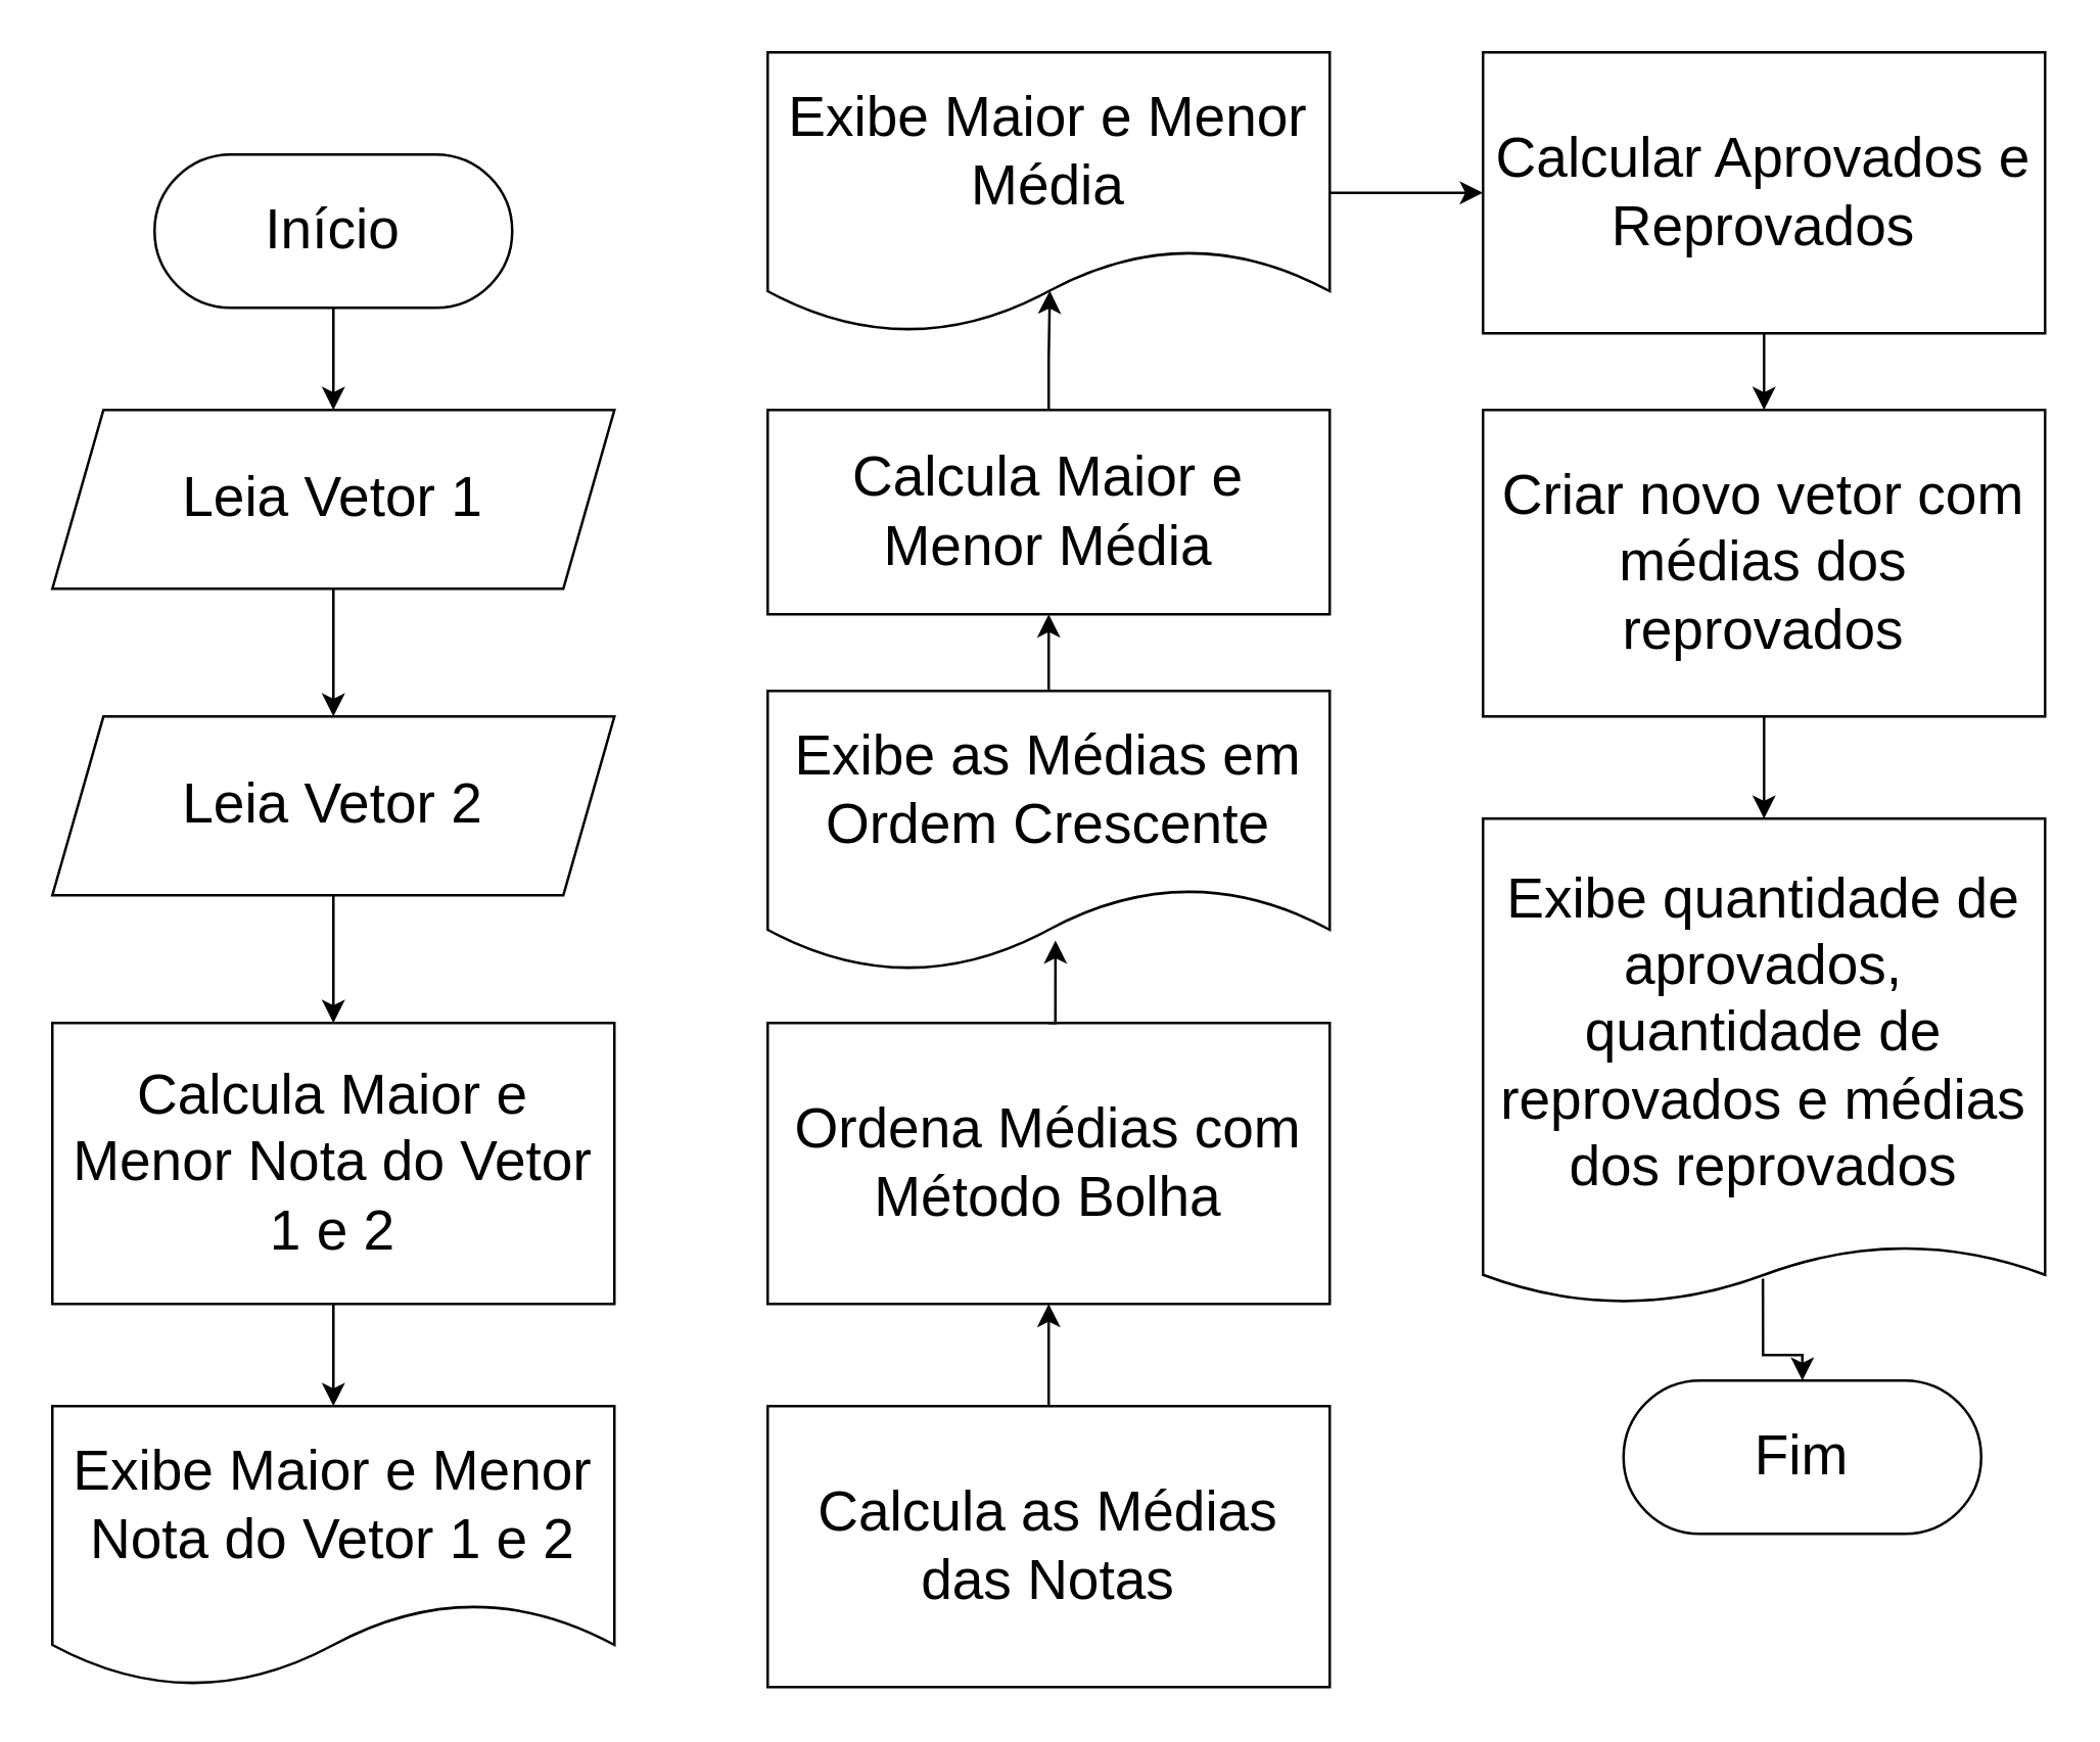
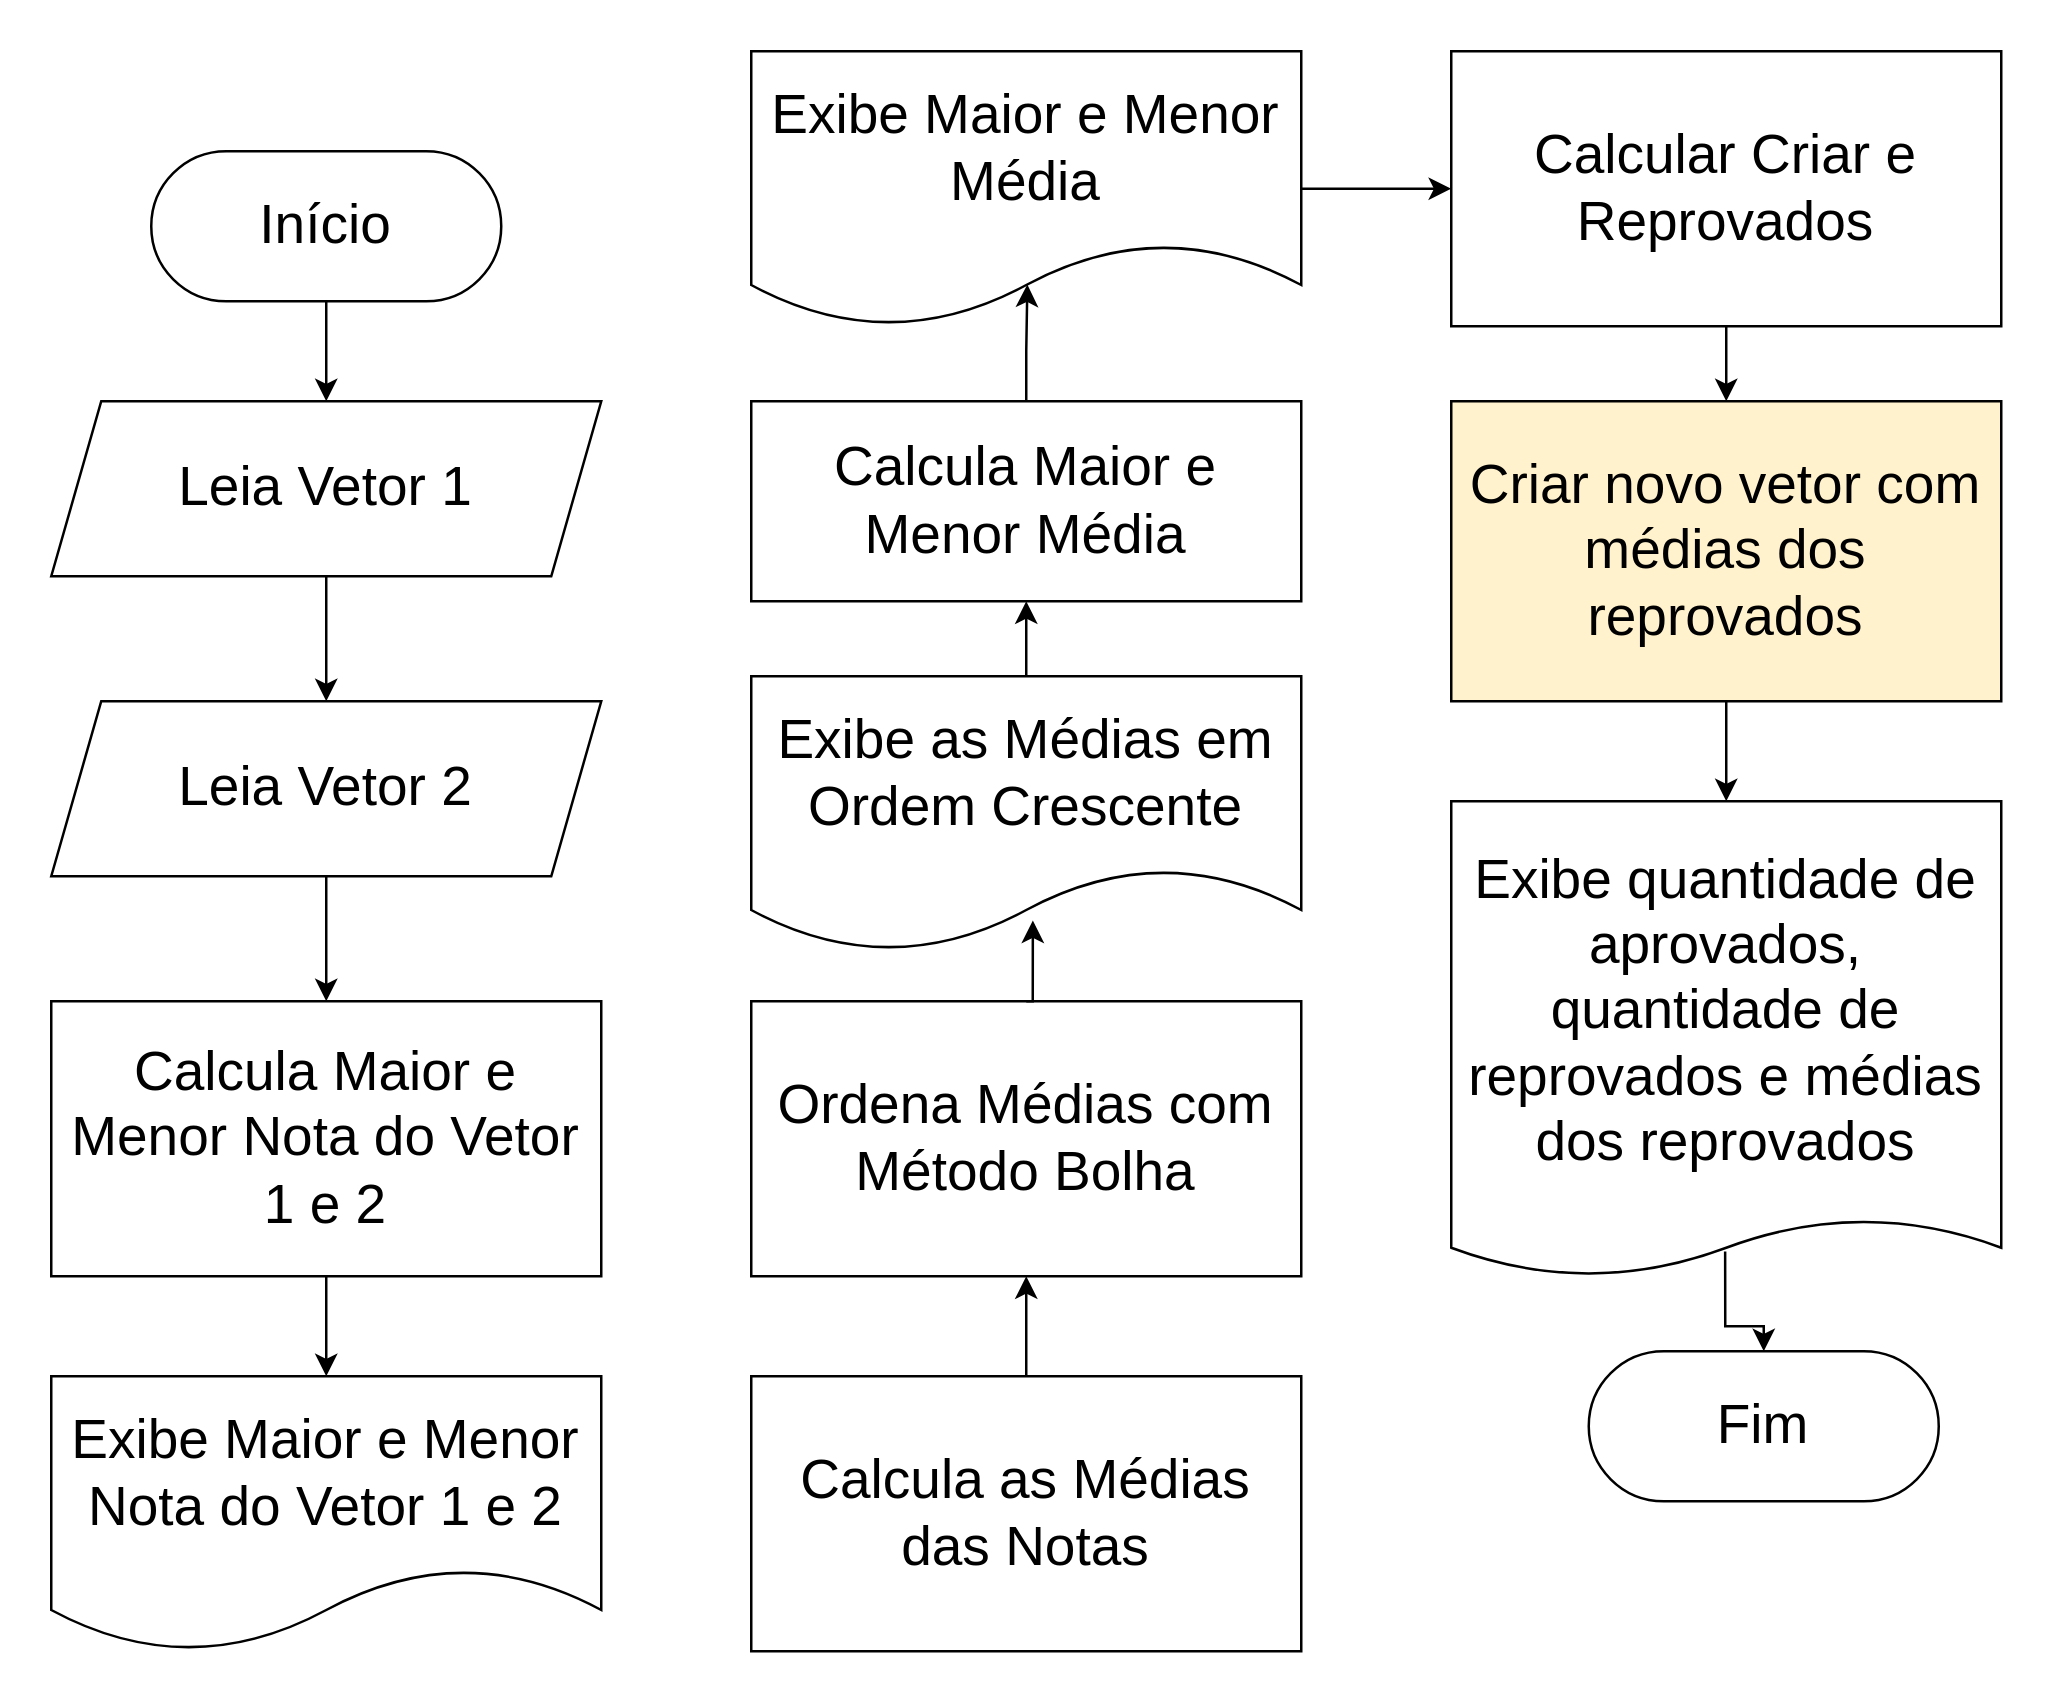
  <mxCell id="0" />
  <mxCell id="1" parent="0" />
  <mxCell id="2" style="edgeStyle=orthogonalEdgeStyle;rounded=0;orthogonalLoop=1;jettySize=auto;html=1;exitX=0.5;exitY=1;exitDx=0;exitDy=0;entryX=0.5;entryY=0;entryDx=0;entryDy=0;" parent="1" source="3" target="5" edge="1"><mxGeometry relative="1" as="geometry" /></mxCell>
  <mxCell id="3" value="&lt;font&gt;Início&lt;/font&gt;" style="rounded=1;whiteSpace=wrap;html=1;arcSize=50;fontSize=22;" parent="1" vertex="1"><mxGeometry x="60" y="60" width="140" height="60" as="geometry" /></mxCell>
  <mxCell id="4" style="edgeStyle=orthogonalEdgeStyle;rounded=0;orthogonalLoop=1;jettySize=auto;html=1;exitX=0.5;exitY=1;exitDx=0;exitDy=0;entryX=0.5;entryY=0;entryDx=0;entryDy=0;" parent="1" source="5" target="7" edge="1"><mxGeometry relative="1" as="geometry" /></mxCell>
  <mxCell id="5" value="&lt;font&gt;Leia Vetor 1&lt;/font&gt;" style="shape=parallelogram;perimeter=parallelogramPerimeter;whiteSpace=wrap;html=1;fixedSize=1;fontSize=22;" parent="1" vertex="1"><mxGeometry x="20" y="160" width="220" height="70" as="geometry" /></mxCell>
  <mxCell id="6" style="edgeStyle=orthogonalEdgeStyle;rounded=0;orthogonalLoop=1;jettySize=auto;html=1;exitX=0.5;exitY=1;exitDx=0;exitDy=0;entryX=0.5;entryY=0;entryDx=0;entryDy=0;" parent="1" source="7" target="9" edge="1"><mxGeometry relative="1" as="geometry" /></mxCell>
  <mxCell id="7" value="&lt;font&gt;Leia Vetor 2&lt;/font&gt;" style="shape=parallelogram;perimeter=parallelogramPerimeter;whiteSpace=wrap;html=1;fixedSize=1;fontSize=22;" parent="1" vertex="1"><mxGeometry x="20" y="280" width="220" height="70" as="geometry" /></mxCell>
  <mxCell id="8" style="edgeStyle=orthogonalEdgeStyle;rounded=0;orthogonalLoop=1;jettySize=auto;html=1;exitX=0.5;exitY=1;exitDx=0;exitDy=0;entryX=0.5;entryY=0;entryDx=0;entryDy=0;" parent="1" source="9" target="10" edge="1"><mxGeometry relative="1" as="geometry" /></mxCell>
  <mxCell id="9" value="Calcula Maior e Menor Nota do Vetor 1 e 2" style="rounded=0;whiteSpace=wrap;html=1;fontSize=22;" parent="1" vertex="1"><mxGeometry x="20" y="400" width="220" height="110" as="geometry" /></mxCell>
  <mxCell id="10" value="Exibe Maior e Menor Nota do Vetor 1 e 2" style="shape=document;whiteSpace=wrap;html=1;boundedLbl=1;fontSize=22;" parent="1" vertex="1"><mxGeometry x="20" y="550" width="220" height="110" as="geometry" /></mxCell>
  <mxCell id="11" style="edgeStyle=orthogonalEdgeStyle;rounded=0;orthogonalLoop=1;jettySize=auto;html=1;exitX=0.5;exitY=0;exitDx=0;exitDy=0;entryX=0.5;entryY=1;entryDx=0;entryDy=0;" parent="1" source="12" target="13" edge="1"><mxGeometry relative="1" as="geometry" /></mxCell>
  <mxCell id="12" value="Calcula as Médias das Notas" style="rounded=0;whiteSpace=wrap;html=1;fontSize=22;" parent="1" vertex="1"><mxGeometry x="300" y="550" width="220" height="110" as="geometry" /></mxCell>
  <mxCell id="13" value="Ordena Médias com Método Bolha" style="rounded=0;whiteSpace=wrap;html=1;fontSize=22;" parent="1" vertex="1"><mxGeometry x="300" y="400" width="220" height="110" as="geometry" /></mxCell>
  <mxCell id="14" style="edgeStyle=orthogonalEdgeStyle;rounded=0;orthogonalLoop=1;jettySize=auto;html=1;exitX=0.5;exitY=0;exitDx=0;exitDy=0;entryX=0.5;entryY=1;entryDx=0;entryDy=0;" parent="1" source="15" target="17" edge="1"><mxGeometry relative="1" as="geometry" /></mxCell>
  <mxCell id="15" value="Exibe as Médias em Ordem Crescente" style="shape=document;whiteSpace=wrap;html=1;boundedLbl=1;fontSize=22;" parent="1" vertex="1"><mxGeometry x="300" y="270" width="220" height="110" as="geometry" /></mxCell>
  <mxCell id="16" style="edgeStyle=orthogonalEdgeStyle;rounded=0;orthogonalLoop=1;jettySize=auto;html=1;exitX=0.5;exitY=0;exitDx=0;exitDy=0;entryX=0.512;entryY=0.888;entryDx=0;entryDy=0;entryPerimeter=0;" parent="1" source="13" target="15" edge="1"><mxGeometry relative="1" as="geometry" /></mxCell>
  <mxCell id="17" value="Calcula Maior e Menor Média" style="rounded=0;whiteSpace=wrap;html=1;fontSize=22;" parent="1" vertex="1"><mxGeometry x="300" y="160" width="220" height="80" as="geometry" /></mxCell>
  <mxCell id="18" style="edgeStyle=orthogonalEdgeStyle;rounded=0;orthogonalLoop=1;jettySize=auto;html=1;exitX=1;exitY=0.5;exitDx=0;exitDy=0;entryX=0;entryY=0.5;entryDx=0;entryDy=0;" parent="1" source="19" target="22" edge="1"><mxGeometry relative="1" as="geometry" /></mxCell>
  <mxCell id="19" value="Exibe Maior e Menor Média" style="shape=document;whiteSpace=wrap;html=1;boundedLbl=1;fontSize=22;" parent="1" vertex="1"><mxGeometry x="300" y="20" width="220" height="110" as="geometry" /></mxCell>
  <mxCell id="20" style="edgeStyle=orthogonalEdgeStyle;rounded=0;orthogonalLoop=1;jettySize=auto;html=1;exitX=0.5;exitY=0;exitDx=0;exitDy=0;entryX=0.502;entryY=0.848;entryDx=0;entryDy=0;entryPerimeter=0;" parent="1" source="17" target="19" edge="1"><mxGeometry relative="1" as="geometry" /></mxCell>
  <mxCell id="21" style="edgeStyle=orthogonalEdgeStyle;rounded=0;orthogonalLoop=1;jettySize=auto;html=1;exitX=0.5;exitY=1;exitDx=0;exitDy=0;entryX=0.5;entryY=0;entryDx=0;entryDy=0;" parent="1" source="22" target="25" edge="1"><mxGeometry relative="1" as="geometry" /></mxCell>
- <mxCell id="22" value="Calcular Aprovados e Reprovados" style="rounded=0;whiteSpace=wrap;html=1;fontSize=22;" parent="1" vertex="1"><mxGeometry x="580" y="20" width="220" height="110" as="geometry" /></mxCell>
+ <mxCell id="22" value="Calcular Criar e Reprovados" style="rounded=0;whiteSpace=wrap;html=1;fontSize=22;" parent="1" vertex="1"><mxGeometry x="580" y="20" width="220" height="110" as="geometry" /></mxCell>
  <mxCell id="23" value="Exibe quantidade de aprovados, quantidade de reprovados e médias dos reprovados" style="shape=document;whiteSpace=wrap;html=1;boundedLbl=1;fontSize=22;size=0.12;" parent="1" vertex="1"><mxGeometry x="580" y="320" width="220" height="190" as="geometry" /></mxCell>
  <mxCell id="24" style="edgeStyle=orthogonalEdgeStyle;rounded=0;orthogonalLoop=1;jettySize=auto;html=1;exitX=0.5;exitY=1;exitDx=0;exitDy=0;entryX=0.5;entryY=0;entryDx=0;entryDy=0;" parent="1" source="25" target="23" edge="1"><mxGeometry relative="1" as="geometry" /></mxCell>
- <mxCell id="25" value="Criar novo vetor com médias dos reprovados" style="rounded=0;whiteSpace=wrap;html=1;fontSize=22;" parent="1" vertex="1"><mxGeometry x="580" y="160" width="220" height="120" as="geometry" /></mxCell>
+ <mxCell id="25" value="Criar novo vetor com médias dos reprovados" style="rounded=0;whiteSpace=wrap;html=1;fontSize=22;fillColor=#fff2cc;" parent="1" vertex="1"><mxGeometry x="580" y="160" width="220" height="120" as="geometry" /></mxCell>
  <mxCell id="26" value="Fim" style="rounded=1;whiteSpace=wrap;html=1;arcSize=50;fontSize=22;" vertex="1" parent="1"><mxGeometry x="635" y="540" width="140" height="60" as="geometry" /></mxCell>
  <mxCell id="27" style="edgeStyle=orthogonalEdgeStyle;rounded=0;orthogonalLoop=1;jettySize=auto;html=1;entryX=0.5;entryY=0;entryDx=0;entryDy=0;exitX=0.498;exitY=0.948;exitDx=0;exitDy=0;exitPerimeter=0;" edge="1" parent="1" source="23" target="26"><mxGeometry relative="1" as="geometry"><mxPoint x="740" y="530" as="sourcePoint" /></mxGeometry></mxCell>
